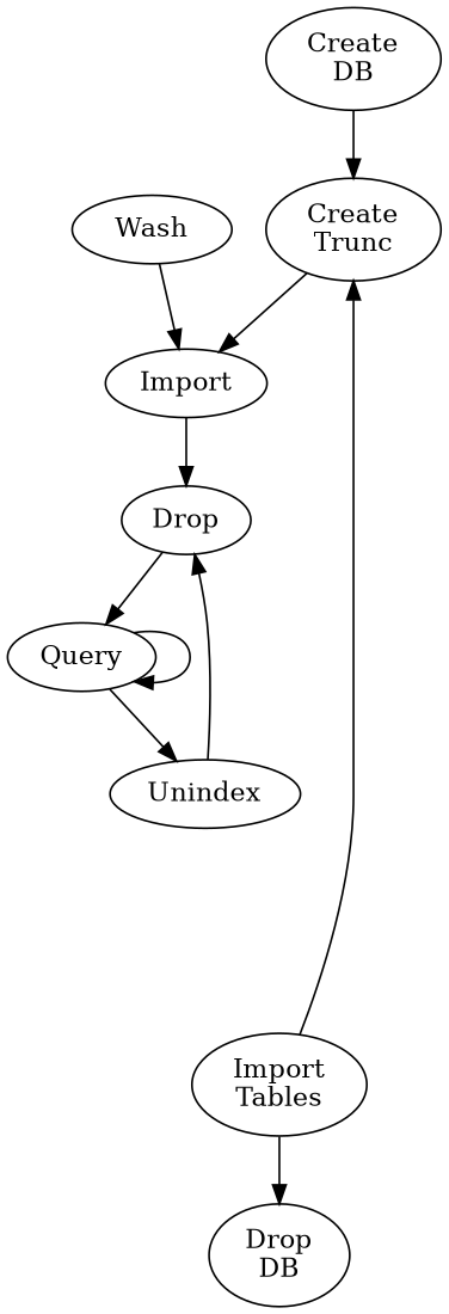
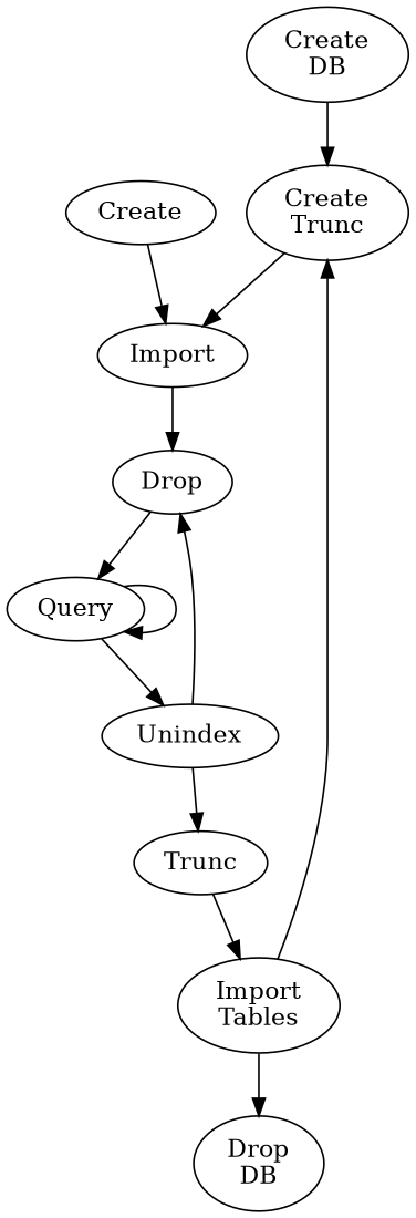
  digraph {
    n1 [label="Create\nDB"]
    n2 [label="Create\nTrunc"]
    Import
    n4 [label="Drop\nDB"]
    n5 [label=Drop]
    n6 [label="Import\nTables"]
    Query
    Unindex
-   Wash
+   Trunc
+   Wash [label=Create]
    n1 -> n2
    n2 -> Import
    Import -> n5
    n5 -> Query
    n6 -> n2
    n6 -> n4
    Query -> Query
    Query -> Unindex
    Unindex -> n5
+   Unindex -> Trunc
+   Trunc -> n6
    Wash -> Import
  }
